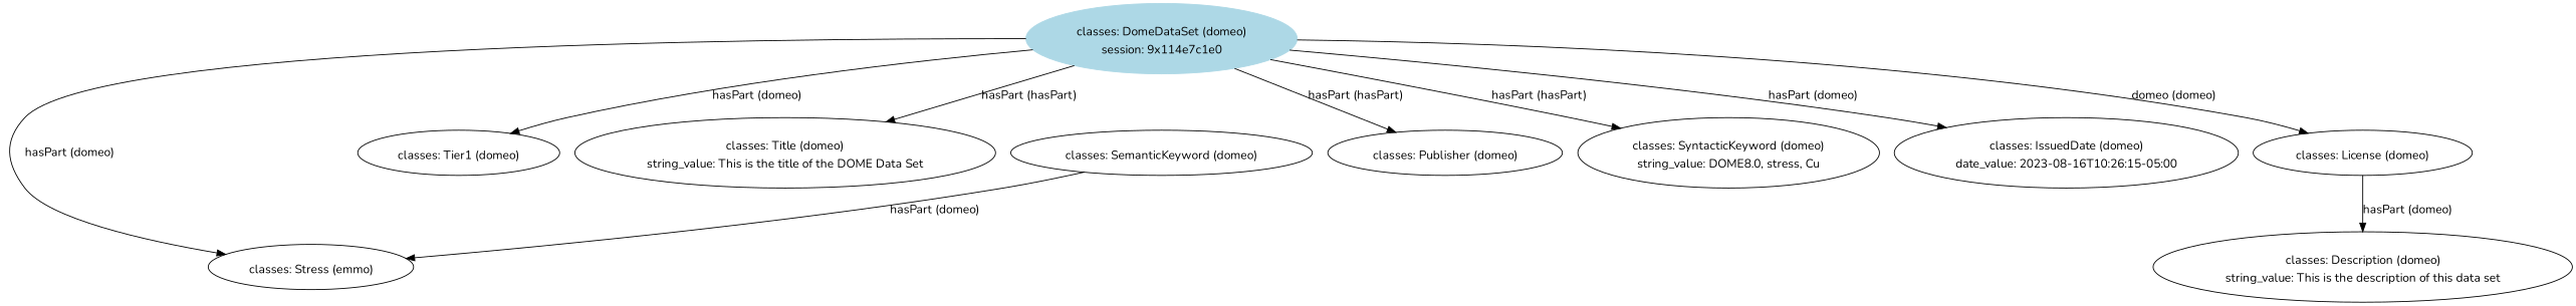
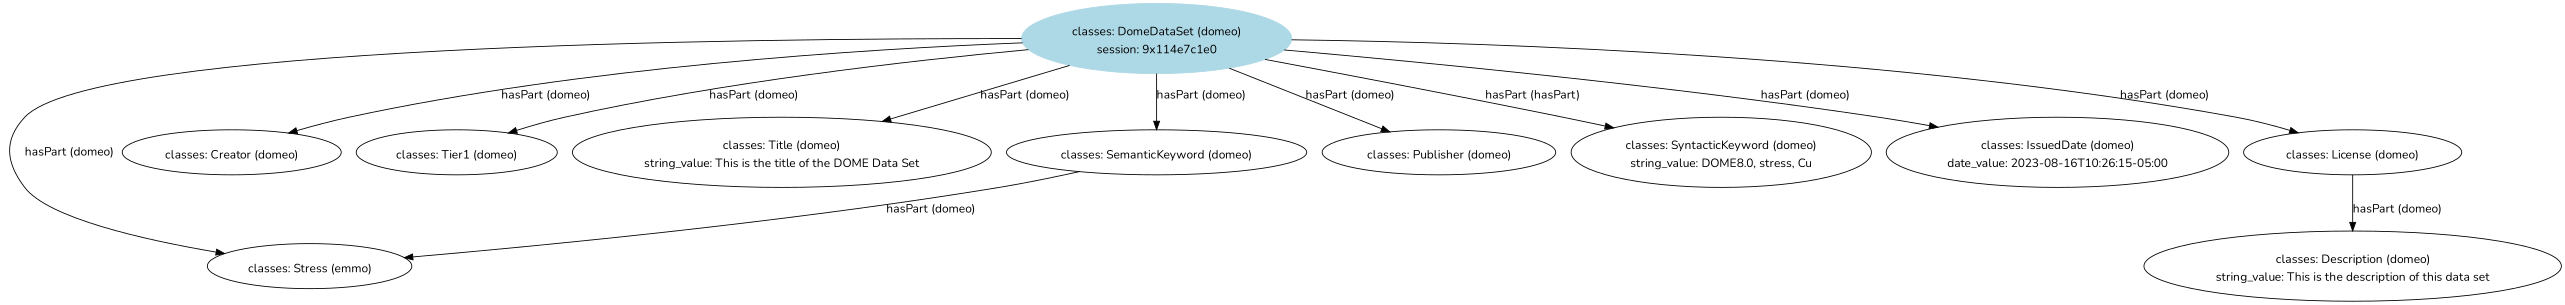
  digraph {
    fontname=Nunito
    node [fontname=Nunito]
    edge [fontname=Nunito]
    n1 [label=<<TABLE BORDER='0' CELLBORDER='0'><TR><TD></TD></TR><TR ALIGN='left'><TD>classes: Stress (emmo)</TD></TR></TABLE>>]
+   n2 [label=<<TABLE BORDER='0' CELLBORDER='0'><TR><TD></TD></TR><TR ALIGN='left'><TD>classes: Creator (domeo)</TD></TR></TABLE>>]
    n3 [label=<<TABLE BORDER='0' CELLBORDER='0'><TR><TD></TD></TR><TR ALIGN='left'><TD>classes: Tier1 (domeo)</TD></TR></TABLE>>]
    n4 [label=<<TABLE BORDER='0' CELLBORDER='0'><TR><TD></TD></TR><TR ALIGN='left'><TD>classes: Title (domeo)</TD></TR><TR ALIGN='left'><TD>string_value: This is the title of the DOME Data Set</TD></TR></TABLE>>]
    n5 [label=<<TABLE BORDER='0' CELLBORDER='0'><TR><TD></TD></TR><TR ALIGN='left'><TD>classes: License (domeo)</TD></TR></TABLE>>]
    n6 [label=<<TABLE BORDER='0' CELLBORDER='0'><TR><TD></TD></TR><TR ALIGN='left'><TD>classes: Description (domeo)</TD></TR><TR ALIGN='left'><TD>string_value: This is the description of this data set</TD></TR></TABLE>>]
    n7 [label=<<TABLE BORDER='0' CELLBORDER='0'><TR><TD></TD></TR><TR ALIGN='left'><TD>classes: Publisher (domeo)</TD></TR></TABLE>>]
    n8 [label=<<TABLE BORDER='0' CELLBORDER='0'><TR><TD></TD></TR><TR ALIGN='left'><TD>classes: SyntacticKeyword (domeo)</TD></TR><TR ALIGN='left'><TD>string_value: DOME8.0, stress, Cu</TD></TR></TABLE>>]
    n9 [label=<<TABLE BORDER='0' CELLBORDER='0'><TR><TD></TD></TR><TR ALIGN='left'><TD>classes: IssuedDate (domeo)</TD></TR><TR ALIGN='left'><TD>date_value: 2023-08-16T10:26:15-05:00</TD></TR></TABLE>>]
    n10 [color=lightblue label=<<TABLE BORDER='0' CELLBORDER='0'><TR><TD></TD></TR><TR ALIGN='left'><TD>classes: DomeDataSet (domeo)</TD></TR><TR ALIGN='left'><TD>session: 9x114e7c1e0</TD></TR></TABLE>> style=filled]
    n11 [label=<<TABLE BORDER='0' CELLBORDER='0'><TR><TD></TD></TR><TR ALIGN='left'><TD>classes: SemanticKeyword (domeo)</TD></TR></TABLE>>]
    n5 -> n6 [label="hasPart (domeo)"]
    n10 -> n1 [label="hasPart (domeo)"]
+   n10 -> n2 [label="hasPart (domeo)"]
    n10 -> n3 [label="hasPart (domeo)"]
-   n10 -> n4 [label="hasPart (hasPart)"]
-   n10 -> n5 [label="domeo (domeo)"]
-   n10 -> n7 [label="hasPart (hasPart)"]
+   n10 -> n4 [label="hasPart (domeo)"]
+   n10 -> n5 [label="hasPart (domeo)"]
+   n10 -> n7 [label="hasPart (domeo)"]
    n10 -> n8 [label="hasPart (hasPart)"]
    n10 -> n9 [label="hasPart (domeo)"]
+   n10 -> n11 [label="hasPart (domeo)"]
    n11 -> n1 [label="hasPart (domeo)"]
  }
